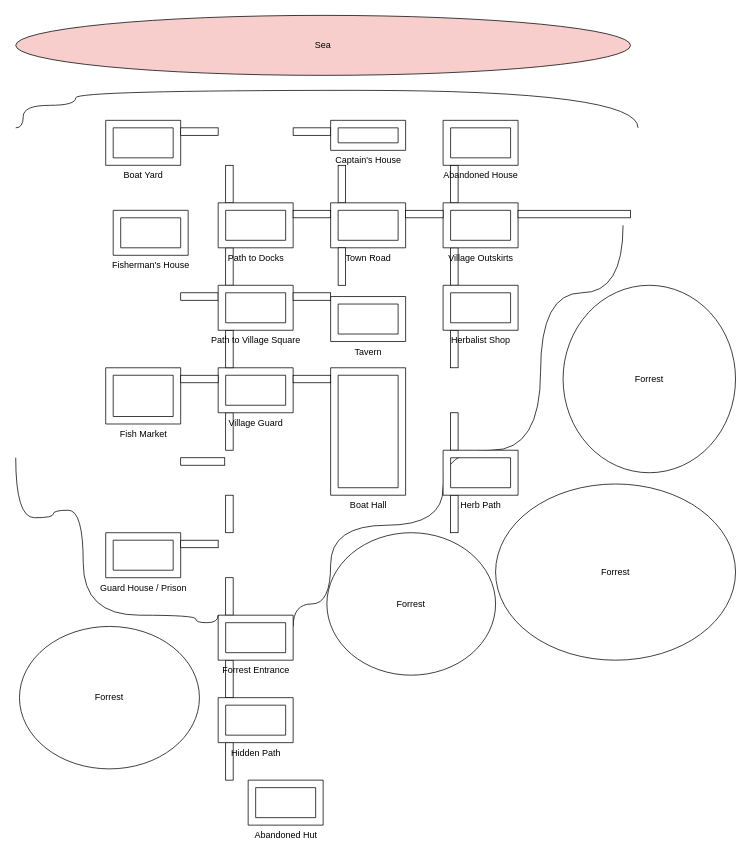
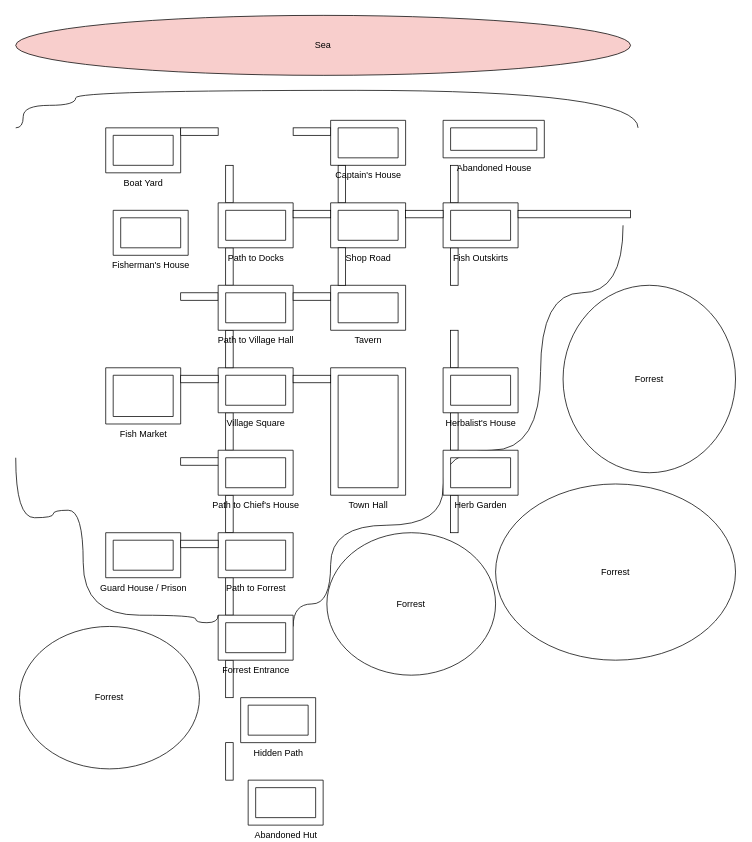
  <mxCell id="0" />
  <mxCell id="1" parent="0" />
  <mxCell id="2" value="" style="html=1;points=[];perimeter=orthogonalPerimeter;" vertex="1" parent="1"><mxGeometry x="300" y="770" width="10" height="50" as="geometry" /></mxCell>
  <mxCell id="3" value="" style="html=1;points=[];perimeter=orthogonalPerimeter;" vertex="1" parent="1"><mxGeometry x="300" y="660" width="10" height="50" as="geometry" /></mxCell>
  <mxCell id="4" value="" style="html=1;points=[];perimeter=orthogonalPerimeter;" parent="1" vertex="1"><mxGeometry x="300" y="880" width="10" height="50" as="geometry" /></mxCell>
  <mxCell id="5" value="" style="html=1;points=[];perimeter=orthogonalPerimeter;" parent="1" vertex="1"><mxGeometry x="600" y="440" width="10" height="50" as="geometry" /></mxCell>
  <mxCell id="6" value="" style="html=1;points=[];perimeter=orthogonalPerimeter;" parent="1" vertex="1"><mxGeometry x="600" y="330" width="10" height="50" as="geometry" /></mxCell>
  <mxCell id="7" value="" style="html=1;points=[];perimeter=orthogonalPerimeter;" parent="1" vertex="1"><mxGeometry x="300" y="330" width="10" height="50" as="geometry" /></mxCell>
  <mxCell id="8" value="" style="html=1;points=[];perimeter=orthogonalPerimeter;" parent="1" vertex="1"><mxGeometry x="300" y="990" width="10" height="50" as="geometry" /></mxCell>
  <mxCell id="9" value="" style="html=1;points=[];perimeter=orthogonalPerimeter;" parent="1" vertex="1"><mxGeometry x="600" y="660" width="10" height="50" as="geometry" /></mxCell>
  <mxCell id="10" value="" style="html=1;points=[];perimeter=orthogonalPerimeter;rotation=90;direction=south;" parent="1" vertex="1"><mxGeometry x="580" y="570" width="50" height="10" as="geometry" /></mxCell>
  <mxCell id="11" value="" style="html=1;points=[];perimeter=orthogonalPerimeter;" parent="1" vertex="1"><mxGeometry x="600" y="220" width="10" height="50" as="geometry" /></mxCell>
  <mxCell id="12" value="" style="html=1;points=[];perimeter=orthogonalPerimeter;" parent="1" vertex="1"><mxGeometry x="450" y="220" width="10" height="50" as="geometry" /></mxCell>
  <mxCell id="13" value="" style="html=1;points=[];perimeter=orthogonalPerimeter;" parent="1" vertex="1"><mxGeometry x="300" y="550" width="10" height="50" as="geometry" /></mxCell>
- <mxCell id="14" value="Town Road" style="verticalLabelPosition=bottom;verticalAlign=top;html=1;shape=mxgraph.basic.frame;dx=10;" parent="1" vertex="1"><mxGeometry x="440" y="270" width="100" height="60" as="geometry" /></mxCell>
- <mxCell id="15" value="Village Outskirts" style="verticalLabelPosition=bottom;verticalAlign=top;html=1;shape=mxgraph.basic.frame;dx=10;" parent="1" vertex="1"><mxGeometry x="590" y="270" width="100" height="60" as="geometry" /></mxCell>
- <mxCell id="16" value="Village Guard" style="verticalLabelPosition=bottom;verticalAlign=top;html=1;shape=mxgraph.basic.frame;dx=10;" parent="1" vertex="1"><mxGeometry x="290" y="490" width="100" height="60" as="geometry" /></mxCell>
+ <mxCell id="14" value="Shop Road" style="verticalLabelPosition=bottom;verticalAlign=top;html=1;shape=mxgraph.basic.frame;dx=10;" parent="1" vertex="1"><mxGeometry x="440" y="270" width="100" height="60" as="geometry" /></mxCell>
+ <mxCell id="15" value="Fish Outskirts" style="verticalLabelPosition=bottom;verticalAlign=top;html=1;shape=mxgraph.basic.frame;dx=10;" parent="1" vertex="1"><mxGeometry x="590" y="270" width="100" height="60" as="geometry" /></mxCell>
+ <mxCell id="16" value="Village Square" style="verticalLabelPosition=bottom;verticalAlign=top;html=1;shape=mxgraph.basic.frame;dx=10;" parent="1" vertex="1"><mxGeometry x="290" y="490" width="100" height="60" as="geometry" /></mxCell>
  <mxCell id="17" value="" style="endArrow=none;html=1;edgeStyle=orthogonalEdgeStyle;curved=1;" parent="1" edge="1"><mxGeometry width="50" height="50" relative="1" as="geometry"><mxPoint x="850" y="170" as="sourcePoint" /><mxPoint x="20" y="170" as="targetPoint" /><Array as="points"><mxPoint x="850" y="120" /><mxPoint x="100" y="120" /><mxPoint x="100" y="140" /><mxPoint x="30" y="140" /></Array></mxGeometry></mxCell>
  <mxCell id="18" value="Sea" style="ellipse;whiteSpace=wrap;html=1;fillColor=#f8cecc;" parent="1" vertex="1"><mxGeometry x="20" y="20" width="820" height="80" as="geometry" /></mxCell>
- <mxCell id="19" value="Tavern" style="verticalLabelPosition=bottom;verticalAlign=top;html=1;shape=mxgraph.basic.frame;dx=10;" parent="1" vertex="1"><mxGeometry x="440" y="395" width="100" height="60" as="geometry" /></mxCell>
+ <mxCell id="19" value="Tavern" style="verticalLabelPosition=bottom;verticalAlign=top;html=1;shape=mxgraph.basic.frame;dx=10;" parent="1" vertex="1"><mxGeometry x="440" y="380" width="100" height="60" as="geometry" /></mxCell>
  <mxCell id="20" value="" style="html=1;points=[];perimeter=orthogonalPerimeter;" parent="1" vertex="1"><mxGeometry x="300" y="220" width="10" height="50" as="geometry" /></mxCell>
  <mxCell id="21" value="" style="html=1;points=[];perimeter=orthogonalPerimeter;" parent="1" vertex="1"><mxGeometry x="300" y="440" width="10" height="50" as="geometry" /></mxCell>
  <mxCell id="22" value="" style="html=1;points=[];perimeter=orthogonalPerimeter;rotation=90;" parent="1" vertex="1"><mxGeometry x="560" y="260" width="10" height="50" as="geometry" /></mxCell>
  <mxCell id="23" value="" style="html=1;points=[];perimeter=orthogonalPerimeter;rotation=90;" parent="1" vertex="1"><mxGeometry x="264.38" y="585.63" width="10" height="58.75" as="geometry" /></mxCell>
  <mxCell id="24" value="Guard House / Prison" style="verticalLabelPosition=bottom;verticalAlign=top;html=1;shape=mxgraph.basic.frame;dx=10;" parent="1" vertex="1"><mxGeometry x="140" y="710" width="100" height="60" as="geometry" /></mxCell>
- <mxCell id="25" value="Boat Yard" style="verticalLabelPosition=bottom;verticalAlign=top;html=1;shape=mxgraph.basic.frame;dx=10;" parent="1" vertex="1"><mxGeometry x="140" y="160" width="100" height="60" as="geometry" /></mxCell>
+ <mxCell id="25" value="Boat Yard" style="verticalLabelPosition=bottom;verticalAlign=top;html=1;shape=mxgraph.basic.frame;dx=10;" parent="1" vertex="1"><mxGeometry x="140" y="170" width="100" height="60" as="geometry" /></mxCell>
  <mxCell id="26" value="" style="html=1;points=[];perimeter=orthogonalPerimeter;rotation=90;" parent="1" vertex="1"><mxGeometry x="260" y="150" width="10" height="50" as="geometry" /></mxCell>
  <mxCell id="27" value="" style="html=1;points=[];perimeter=orthogonalPerimeter;rotation=90;" parent="1" vertex="1"><mxGeometry x="760" y="210" width="10" height="150" as="geometry" /></mxCell>
- <mxCell id="28" value="Captain's House" style="verticalLabelPosition=bottom;verticalAlign=top;html=1;shape=mxgraph.basic.frame;dx=10;" parent="1" vertex="1"><mxGeometry x="440" y="160" width="100" height="40" as="geometry" /></mxCell>
- <mxCell id="29" value="Abandoned House" style="verticalLabelPosition=bottom;verticalAlign=top;html=1;shape=mxgraph.basic.frame;dx=10;" parent="1" vertex="1"><mxGeometry x="590" y="160" width="100" height="60" as="geometry" /></mxCell>
+ <mxCell id="28" value="Captain's House" style="verticalLabelPosition=bottom;verticalAlign=top;html=1;shape=mxgraph.basic.frame;dx=10;" parent="1" vertex="1"><mxGeometry x="440" y="160" width="100" height="60" as="geometry" /></mxCell>
+ <mxCell id="29" value="Abandoned House" style="verticalLabelPosition=bottom;verticalAlign=top;html=1;shape=mxgraph.basic.frame;dx=10;" parent="1" vertex="1"><mxGeometry x="590" y="160" width="135" height="50" as="geometry" /></mxCell>
  <mxCell id="30" value="" style="html=1;points=[];perimeter=orthogonalPerimeter;rotation=90;" parent="1" vertex="1"><mxGeometry x="410" y="150" width="10" height="50" as="geometry" /></mxCell>
- <mxCell id="31" value="Herbalist Shop" style="verticalLabelPosition=bottom;verticalAlign=top;html=1;shape=mxgraph.basic.frame;dx=10;" parent="1" vertex="1"><mxGeometry x="590" y="380" width="100" height="60" as="geometry" /></mxCell>
  <mxCell id="32" value="" style="endArrow=none;html=1;edgeStyle=orthogonalEdgeStyle;curved=1;entryX=0;entryY=0;entryDx=100;entryDy=15;entryPerimeter=0;" parent="1" target="36" edge="1"><mxGeometry width="50" height="50" relative="1" as="geometry"><mxPoint x="830" y="300" as="sourcePoint" /><mxPoint x="550" y="680" as="targetPoint" /><Array as="points"><mxPoint x="830" y="390" /><mxPoint x="720" y="390" /><mxPoint x="720" y="600" /><mxPoint x="590" y="600" /><mxPoint x="590" y="700" /><mxPoint x="440" y="700" /><mxPoint x="440" y="805" /><mxPoint x="390" y="805" /></Array></mxGeometry></mxCell>
  <mxCell id="33" value="Forrest" style="ellipse;whiteSpace=wrap;html=1;" parent="1" vertex="1"><mxGeometry x="750" y="380" width="230" height="250" as="geometry" /></mxCell>
- <mxCell id="35" value="Herb Path" style="verticalLabelPosition=bottom;verticalAlign=top;html=1;shape=mxgraph.basic.frame;dx=10;" parent="1" vertex="1"><mxGeometry x="590" y="600" width="100" height="60" as="geometry" /></mxCell>
+ <mxCell id="34" value="Herbalist's House" style="verticalLabelPosition=bottom;verticalAlign=top;html=1;shape=mxgraph.basic.frame;dx=10;" parent="1" vertex="1"><mxGeometry x="590" y="490" width="100" height="60" as="geometry" /></mxCell>
+ <mxCell id="35" value="Herb Garden" style="verticalLabelPosition=bottom;verticalAlign=top;html=1;shape=mxgraph.basic.frame;dx=10;" parent="1" vertex="1"><mxGeometry x="590" y="600" width="100" height="60" as="geometry" /></mxCell>
  <mxCell id="36" value="Forrest Entrance" style="verticalLabelPosition=bottom;verticalAlign=top;html=1;shape=mxgraph.basic.frame;dx=10;" parent="1" vertex="1"><mxGeometry x="290" y="820" width="100" height="60" as="geometry" /></mxCell>
- <mxCell id="37" value="Hidden Path" style="verticalLabelPosition=bottom;verticalAlign=top;html=1;shape=mxgraph.basic.frame;dx=10;" parent="1" vertex="1"><mxGeometry x="290" y="930" width="100" height="60" as="geometry" /></mxCell>
+ <mxCell id="37" value="Hidden Path" style="verticalLabelPosition=bottom;verticalAlign=top;html=1;shape=mxgraph.basic.frame;dx=10;" parent="1" vertex="1"><mxGeometry x="320" y="930" width="100" height="60" as="geometry" /></mxCell>
  <mxCell id="38" value="Forrest" style="ellipse;whiteSpace=wrap;html=1;" parent="1" vertex="1"><mxGeometry x="660" y="645" width="320" height="235" as="geometry" /></mxCell>
  <mxCell id="39" value="Fish Market" style="verticalLabelPosition=bottom;verticalAlign=top;html=1;shape=mxgraph.basic.frame;dx=10;" parent="1" vertex="1"><mxGeometry x="140" y="490" width="100" height="75" as="geometry" /></mxCell>
  <mxCell id="40" value="" style="html=1;points=[];perimeter=orthogonalPerimeter;rotation=90;" parent="1" vertex="1"><mxGeometry x="260" y="480" width="10" height="50" as="geometry" /></mxCell>
- <mxCell id="41" value="Boat Hall" style="verticalLabelPosition=bottom;verticalAlign=top;html=1;shape=mxgraph.basic.frame;dx=10;" parent="1" vertex="1"><mxGeometry x="440" y="490" width="100" height="170" as="geometry" /></mxCell>
+ <mxCell id="41" value="Town Hall" style="verticalLabelPosition=bottom;verticalAlign=top;html=1;shape=mxgraph.basic.frame;dx=10;" parent="1" vertex="1"><mxGeometry x="440" y="490" width="100" height="170" as="geometry" /></mxCell>
  <mxCell id="42" value="Abandoned Hut" style="verticalLabelPosition=bottom;verticalAlign=top;html=1;shape=mxgraph.basic.frame;dx=10;" parent="1" vertex="1"><mxGeometry x="330" y="1040" width="100" height="60" as="geometry" /></mxCell>
  <mxCell id="43" value="Fisherman's House" style="verticalLabelPosition=bottom;verticalAlign=top;html=1;shape=mxgraph.basic.frame;dx=10;" parent="1" vertex="1"><mxGeometry x="150" y="280" width="100" height="60" as="geometry" /></mxCell>
  <mxCell id="44" value="" style="html=1;points=[];perimeter=orthogonalPerimeter;rotation=90;" parent="1" vertex="1"><mxGeometry x="260" y="370" width="10" height="50" as="geometry" /></mxCell>
  <mxCell id="45" value="" style="endArrow=none;html=1;edgeStyle=orthogonalEdgeStyle;curved=1;exitX=0;exitY=0;exitDx=0;exitDy=0;exitPerimeter=0;" parent="1" source="36" edge="1"><mxGeometry width="50" height="50" relative="1" as="geometry"><mxPoint x="260" y="690" as="sourcePoint" /><mxPoint x="20" y="610" as="targetPoint" /><Array as="points"><mxPoint x="290" y="830" /><mxPoint x="260" y="830" /><mxPoint x="260" y="820" /><mxPoint x="110" y="820" /><mxPoint x="110" y="680" /><mxPoint x="70" y="680" /><mxPoint x="70" y="690" /><mxPoint x="20" y="690" /></Array></mxGeometry></mxCell>
  <mxCell id="46" value="Forrest" style="ellipse;whiteSpace=wrap;html=1;" parent="1" vertex="1"><mxGeometry x="25" y="835" width="240" height="190" as="geometry" /></mxCell>
  <mxCell id="47" value="Forrest" style="ellipse;whiteSpace=wrap;html=1;" parent="1" vertex="1"><mxGeometry x="435" y="710" width="225" height="190" as="geometry" /></mxCell>
  <mxCell id="48" value="Path to Docks" style="verticalLabelPosition=bottom;verticalAlign=top;html=1;shape=mxgraph.basic.frame;dx=10;" parent="1" vertex="1"><mxGeometry x="290" y="270" width="100" height="60" as="geometry" /></mxCell>
  <mxCell id="49" value="" style="html=1;points=[];perimeter=orthogonalPerimeter;rotation=90;direction=west;" parent="1" vertex="1"><mxGeometry x="410" y="260" width="10" height="50" as="geometry" /></mxCell>
- <mxCell id="50" value="Path to Village Square" style="verticalLabelPosition=bottom;verticalAlign=top;html=1;shape=mxgraph.basic.frame;dx=10;" parent="1" vertex="1"><mxGeometry x="290" y="380" width="100" height="60" as="geometry" /></mxCell>
+ <mxCell id="50" value="Path to Village Hall" style="verticalLabelPosition=bottom;verticalAlign=top;html=1;shape=mxgraph.basic.frame;dx=10;" parent="1" vertex="1"><mxGeometry x="290" y="380" width="100" height="60" as="geometry" /></mxCell>
  <mxCell id="51" value="" style="html=1;points=[];perimeter=orthogonalPerimeter;rotation=90;direction=west;" parent="1" vertex="1"><mxGeometry x="410" y="370" width="10" height="50" as="geometry" /></mxCell>
  <mxCell id="52" value="" style="html=1;points=[];perimeter=orthogonalPerimeter;" parent="1" vertex="1"><mxGeometry x="450" y="330" width="10" height="50" as="geometry" /></mxCell>
  <mxCell id="53" value="" style="html=1;points=[];perimeter=orthogonalPerimeter;rotation=90;direction=west;" parent="1" vertex="1"><mxGeometry x="410" y="480" width="10" height="50" as="geometry" /></mxCell>
+ <mxCell id="54" value="Path to Chief's House" style="verticalLabelPosition=bottom;verticalAlign=top;html=1;shape=mxgraph.basic.frame;dx=10;" parent="1" vertex="1"><mxGeometry x="290" y="600" width="100" height="60" as="geometry" /></mxCell>
+ <mxCell id="55" value="Path to Forrest" style="verticalLabelPosition=bottom;verticalAlign=top;html=1;shape=mxgraph.basic.frame;dx=10;" parent="1" vertex="1"><mxGeometry x="290" y="710" width="100" height="60" as="geometry" /></mxCell>
  <mxCell id="56" value="" style="html=1;points=[];perimeter=orthogonalPerimeter;rotation=90;" parent="1" vertex="1"><mxGeometry x="260" y="700" width="10" height="50" as="geometry" /></mxCell>
